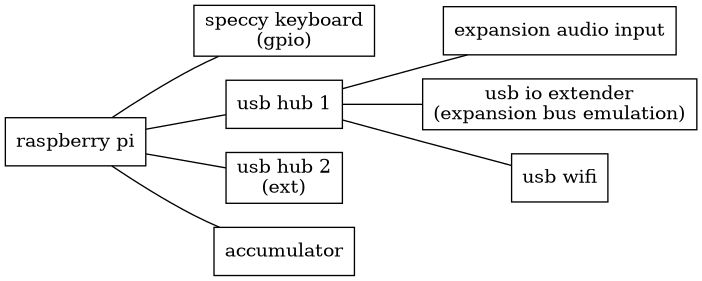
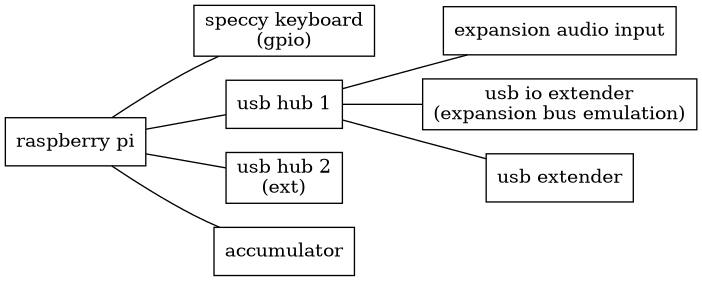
  graph {
    rankdir=LR
    node [shape=box]
    n1 [label="raspberry pi"]
    "speccy keyboard\n(gpio)"
    n3 [label="usb hub 1"]
    "usb hub 2\n(ext)"
    accumulator
    n6 [label="expansion audio input"]
    "usb io extender\n(expansion bus emulation)"
-   "usb wifi"
+   "usb wifi" [label="usb extender"]
    n1 -- "speccy keyboard\n(gpio)"
    n1 -- n3
    n1 -- "usb hub 2\n(ext)"
    n1 -- accumulator
    n3 -- n6
    n3 -- "usb io extender\n(expansion bus emulation)"
    n3 -- "usb wifi"
  }
